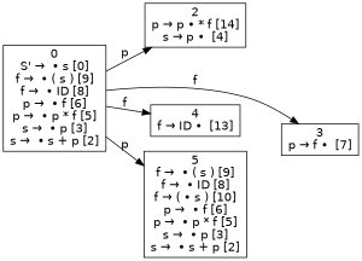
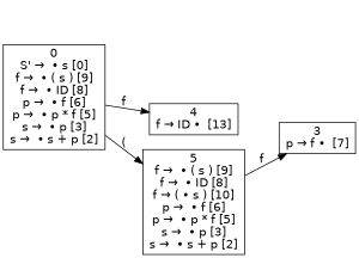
  digraph {
    rankdir=LR
    node [fontname=Helvetica shape=box]
    edge [fontname=Helvetica]
    n1 [label=<0<br />S' →  • s [0]<br />f →  • ( s ) [9]<br />f →  • ID [8]<br />p →  • f [6]<br />p →  • p * f [5]<br />s →  • p [3]<br />s →  • s + p [2]>]
-   n2 [label=<2<br />p → p • * f [14]<br />s → p •  [4]>]
    n3 [label=<3<br />p → f •  [7]>]
    n4 [label=<4<br />f → ID •  [13]>]
    n5 [label=<5<br />f →  • ( s ) [9]<br />f →  • ID [8]<br />f → ( • s ) [10]<br />p →  • f [6]<br />p →  • p * f [5]<br />s →  • p [3]<br />s →  • s + p [2]>]
-   n1 -> n2 [label=p]
-   n1 -> n3 [label=f]
+   n5 -> n3 [label=f]
    n1 -> n4 [label=f]
-   n1 -> n5 [label=p]
+   n1 -> n5 [label="("]
  }
